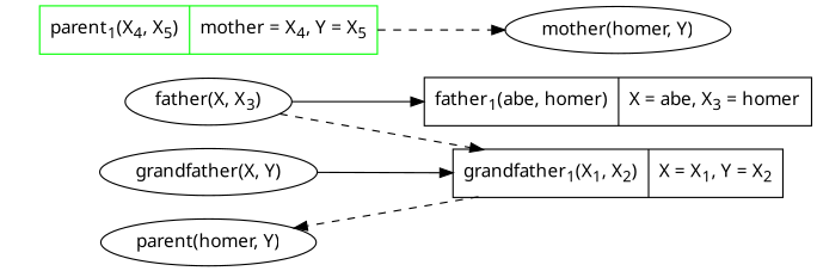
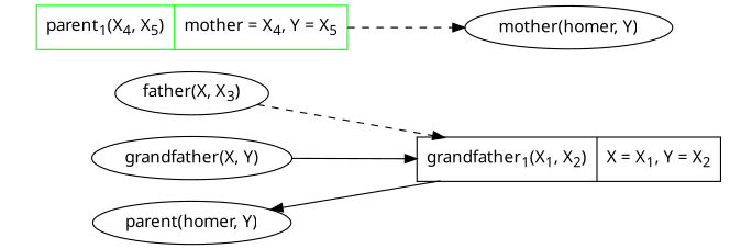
  digraph {
    fontname="Noto Sans"
    rankdir=LR
    node [fontname="Noto Sans"]
    edge [fontname="Noto Sans" style=dashed]
    n1 [label=<father(X, X<sub>3</sub>)>]
    n2 [label=<parent(homer, Y)>]
    n3 [label=<{grandfather<sub>1</sub>(X<sub>1</sub>, X<sub>2</sub>)|X = X<sub>1</sub>, Y = X<sub>2</sub>}> shape=record]
-   n4 [label=<{father<sub>1</sub>(abe, homer)|X = abe, X<sub>3</sub> = homer}> shape=record]
    n5 [label="grandfather(X, Y)"]
    n6 [color=green label=<{parent<sub>1</sub>(X<sub>4</sub>, X<sub>5</sub>)|mother = X<sub>4</sub>, Y = X<sub>5</sub>}> shape=record]
    n7 [label=<mother(homer, Y)>]
    subgraph sub_1 {
      rank=same
      n1
      n2
    }
    n1 -> n2 [style=invis]
    n1 -> n3
-   n1 -> n4 [style=""]
-   n3 -> n2
+   n3 -> n2 [style=solid]
    n5 -> n3 [style=""]
    n6 -> n7
  }
